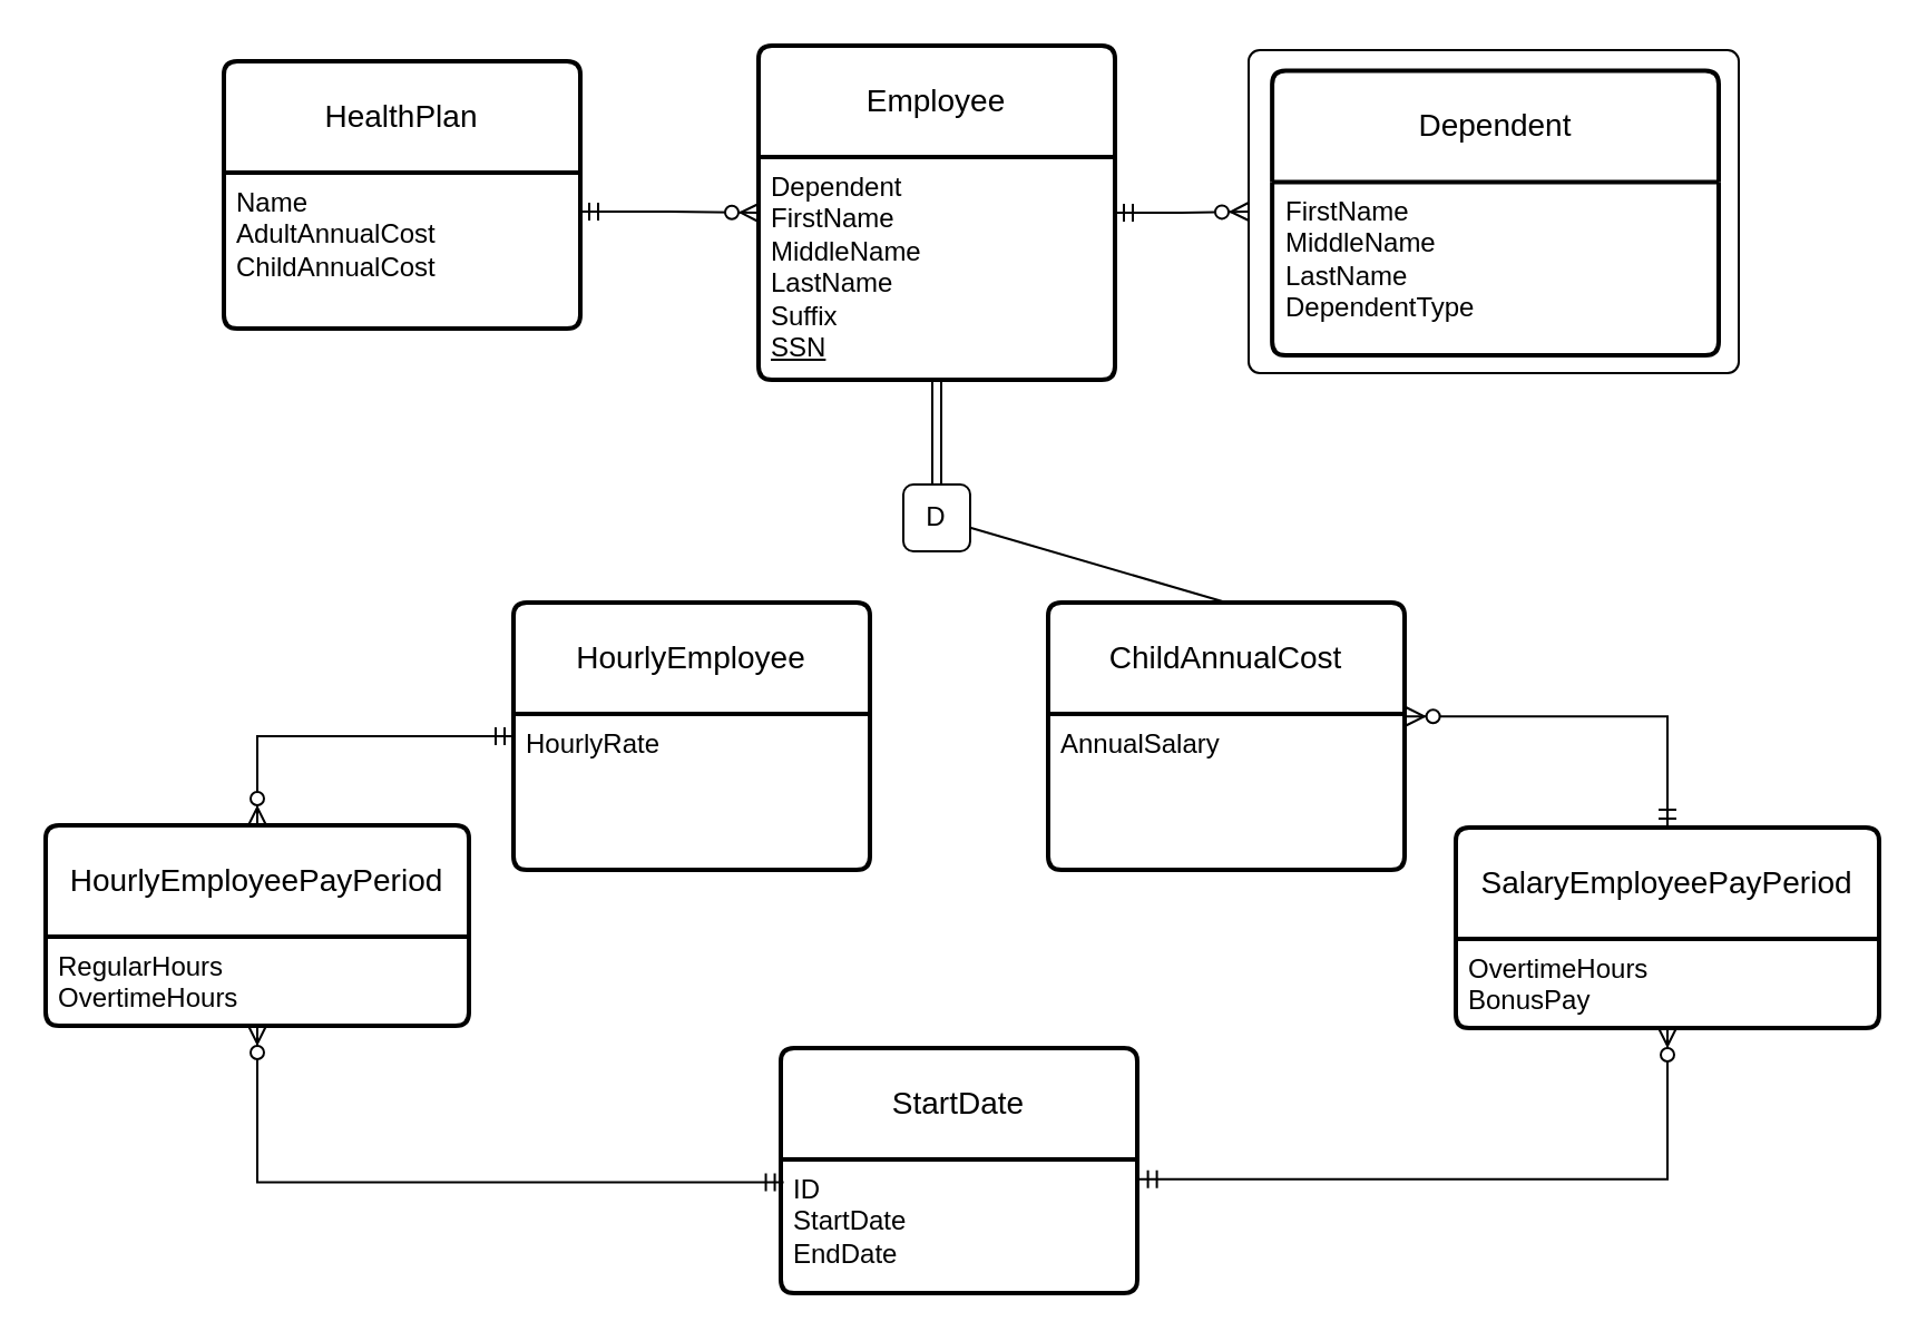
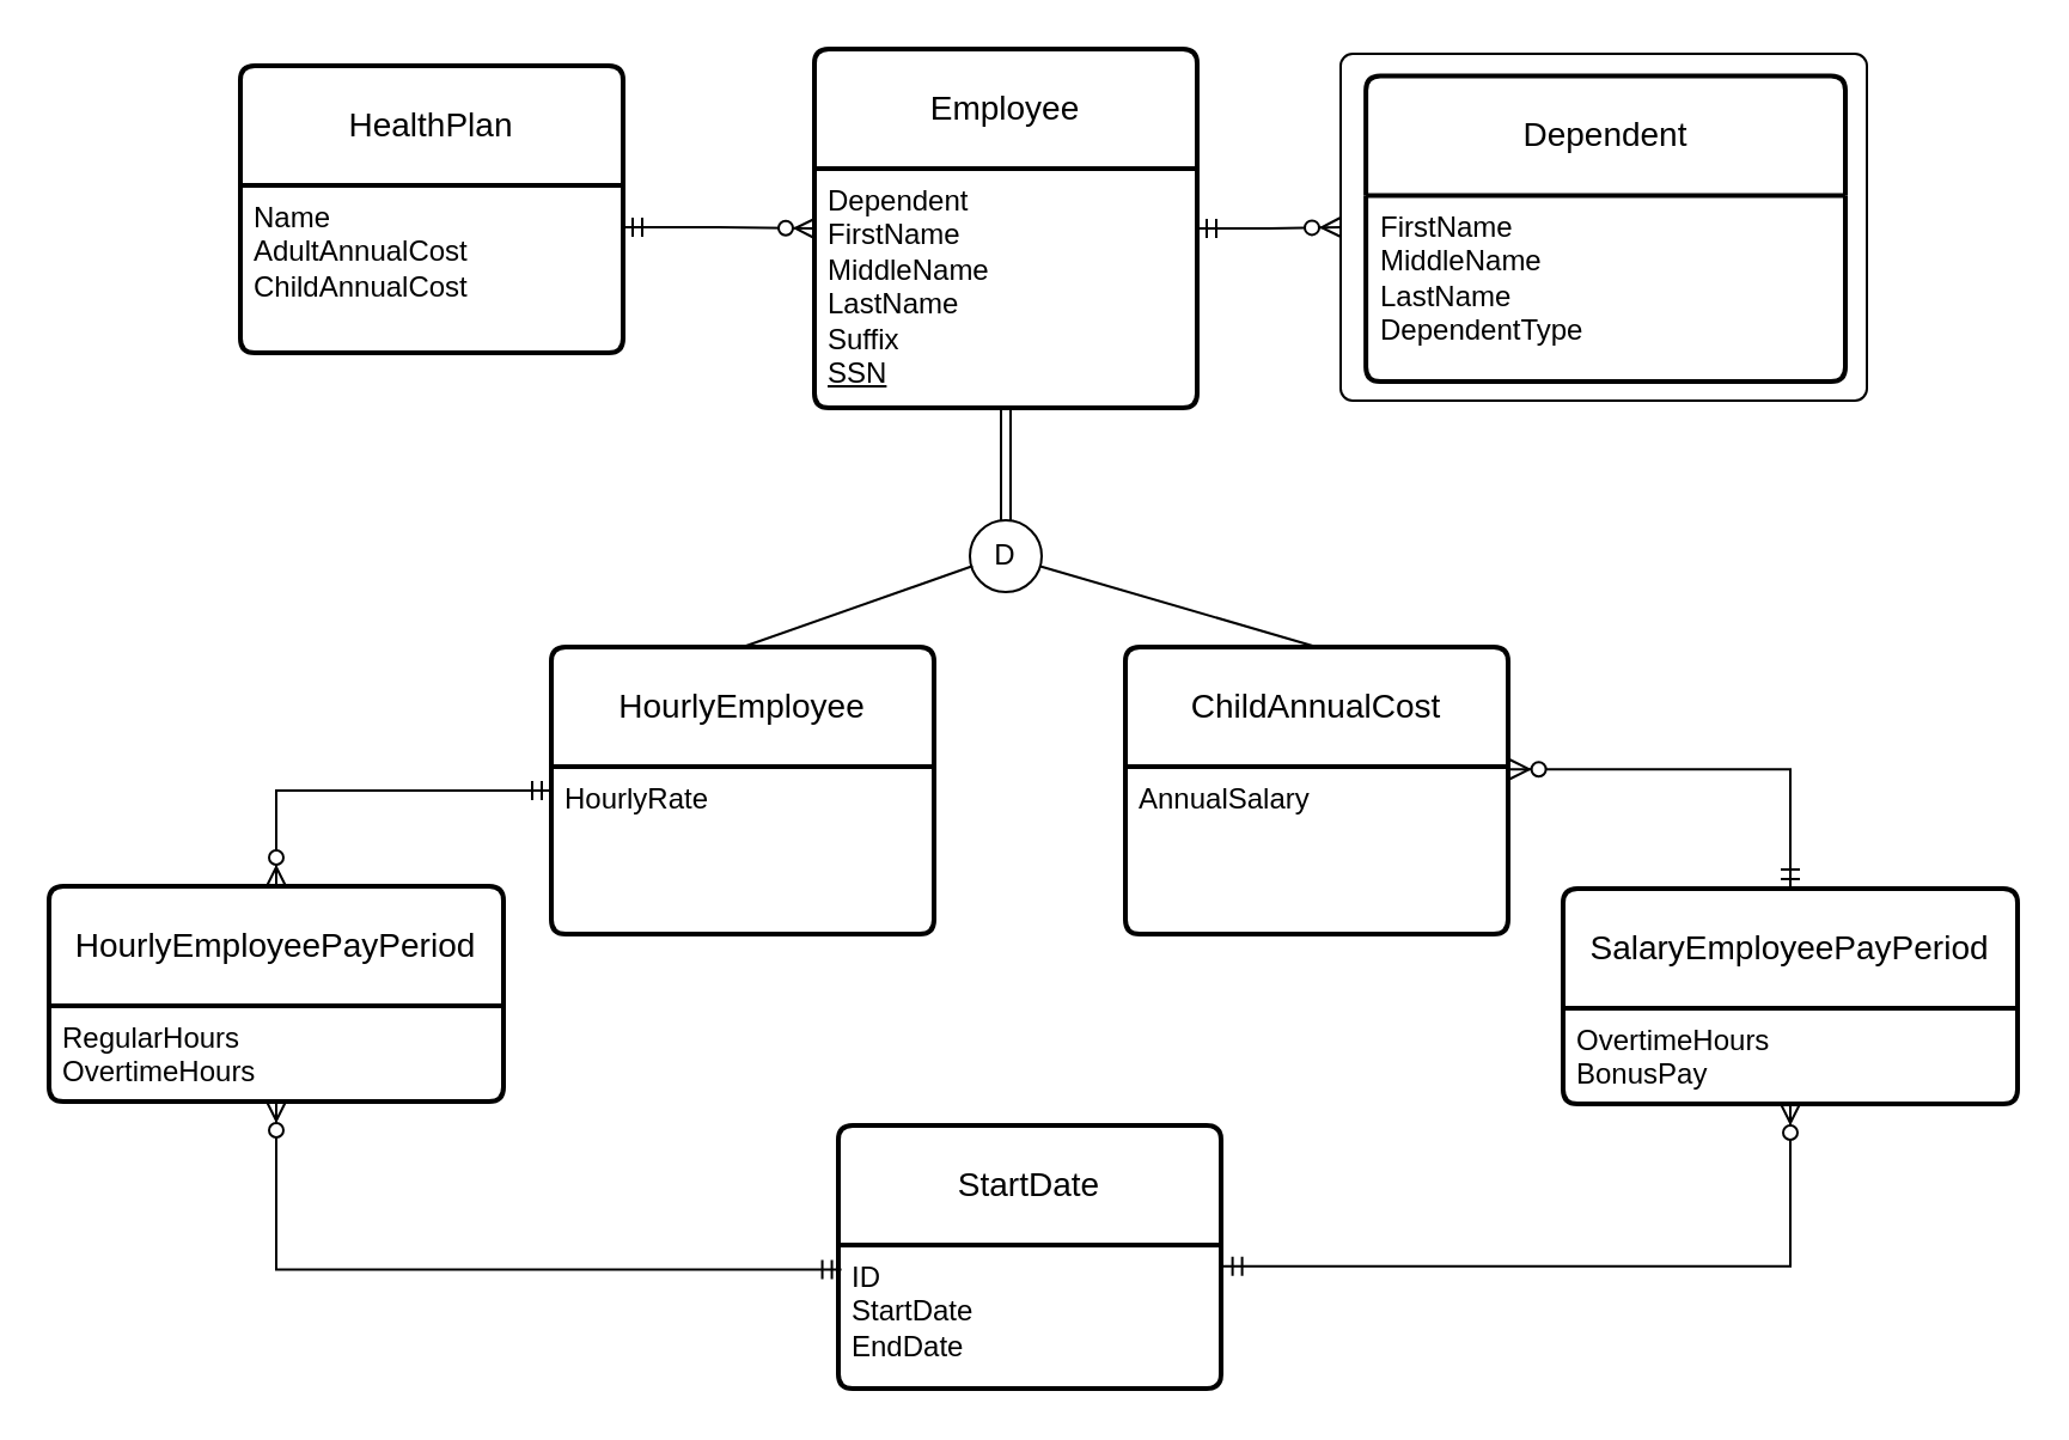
  <mxCell id="0" />
  <mxCell id="1" parent="0" />
  <mxCell id="2" value="Employee" style="swimlane;childLayout=stackLayout;horizontal=1;startSize=50;horizontalStack=0;rounded=1;fontSize=14;fontStyle=0;strokeWidth=2;resizeParent=0;resizeLast=1;shadow=0;dashed=0;align=center;arcSize=4;whiteSpace=wrap;html=1;" vertex="1" parent="1"><mxGeometry x="340" y="20" width="160" height="150" as="geometry" /></mxCell>
  <mxCell id="3" value="Dependent&lt;div&gt;FirstName&lt;/div&gt;&lt;div&gt;MiddleName&lt;/div&gt;&lt;div&gt;LastName&lt;/div&gt;&lt;div&gt;Suffix&lt;/div&gt;&lt;div&gt;&lt;u&gt;SSN&lt;/u&gt;&lt;/div&gt;" style="align=left;strokeColor=none;fillColor=none;spacingLeft=4;fontSize=12;verticalAlign=top;resizable=0;rotatable=0;part=1;html=1;" vertex="1" parent="2"><mxGeometry y="50" width="160" height="100" as="geometry" /></mxCell>
  <mxCell id="4" style="edgeStyle=orthogonalEdgeStyle;fontSize=12;html=1;endArrow=ERzeroToMany;startArrow=ERmandOne;rounded=0;entryX=0.5;entryY=0;entryDx=0;entryDy=0;" edge="1" parent="1" source="5" target="23"><mxGeometry relative="1" as="geometry" /></mxCell>
  <mxCell id="5" value="HourlyEmployee" style="swimlane;childLayout=stackLayout;horizontal=1;startSize=50;horizontalStack=0;rounded=1;fontSize=14;fontStyle=0;strokeWidth=2;resizeParent=0;resizeLast=1;shadow=0;dashed=0;align=center;arcSize=4;whiteSpace=wrap;html=1;" vertex="1" parent="1"><mxGeometry x="230" y="270" width="160" height="120" as="geometry" /></mxCell>
  <mxCell id="6" value="HourlyRate" style="align=left;strokeColor=none;fillColor=none;spacingLeft=4;fontSize=12;verticalAlign=top;resizable=0;rotatable=0;part=1;html=1;" vertex="1" parent="5"><mxGeometry y="50" width="160" height="70" as="geometry" /></mxCell>
  <mxCell id="7" value="ChildAnnualCost" style="swimlane;childLayout=stackLayout;horizontal=1;startSize=50;horizontalStack=0;rounded=1;fontSize=14;fontStyle=0;strokeWidth=2;resizeParent=0;resizeLast=1;shadow=0;dashed=0;align=center;arcSize=4;whiteSpace=wrap;html=1;" vertex="1" parent="1"><mxGeometry x="470" y="270" width="160" height="120" as="geometry" /></mxCell>
  <mxCell id="8" value="AnnualSalary" style="align=left;strokeColor=none;fillColor=none;spacingLeft=4;fontSize=12;verticalAlign=top;resizable=0;rotatable=0;part=1;html=1;" vertex="1" parent="7"><mxGeometry y="50" width="160" height="70" as="geometry" /></mxCell>
  <mxCell id="9" style="rounded=0;orthogonalLoop=1;jettySize=auto;html=1;exitX=0.5;exitY=0;exitDx=0;exitDy=0;entryX=0.5;entryY=1;entryDx=0;entryDy=0;shape=link;" edge="1" parent="1" source="10" target="3"><mxGeometry relative="1" as="geometry" /></mxCell>
- <mxCell id="10" value="D" style="whiteSpace=wrap;html=1;aspect=fixed;rounded=1;" vertex="1" parent="1"><mxGeometry x="405" y="217" width="30" height="30" as="geometry" /></mxCell>
+ <mxCell id="10" value="D" style="ellipse;whiteSpace=wrap;html=1;aspect=fixed;" vertex="1" parent="1"><mxGeometry x="405" y="217" width="30" height="30" as="geometry" /></mxCell>
  <mxCell id="11" value="" style="endArrow=none;html=1;rounded=0;entryX=0.5;entryY=0;entryDx=0;entryDy=0;" edge="1" parent="1" source="10" target="7"><mxGeometry width="50" height="50" relative="1" as="geometry"><mxPoint x="480" y="200" as="sourcePoint" /><mxPoint x="630" y="-60" as="targetPoint" /></mxGeometry></mxCell>
+ <mxCell id="12" value="" style="endArrow=none;html=1;rounded=0;entryX=0.5;entryY=0;entryDx=0;entryDy=0;exitX=0.038;exitY=0.638;exitDx=0;exitDy=0;exitPerimeter=0;" edge="1" parent="1" source="10" target="5"><mxGeometry width="50" height="50" relative="1" as="geometry"><mxPoint x="444" y="246" as="sourcePoint" /><mxPoint x="560" y="280" as="targetPoint" /></mxGeometry></mxCell>
  <mxCell id="13" value="" style="rounded=1;absoluteArcSize=1;html=1;arcSize=10;" vertex="1" parent="1"><mxGeometry x="560" y="22" width="220" height="145" as="geometry" /></mxCell>
  <mxCell id="14" value="" style="html=1;shape=mxgraph.er.anchor;whiteSpace=wrap;" vertex="1" parent="13"><mxGeometry width="109.453" height="145.0" as="geometry" /></mxCell>
  <mxCell id="15" value="Dependent" style="swimlane;childLayout=stackLayout;horizontal=1;startSize=50;horizontalStack=0;rounded=1;fontSize=14;fontStyle=0;strokeWidth=2;resizeParent=0;resizeLast=1;shadow=0;align=center;arcSize=4;whiteSpace=wrap;html=1;" vertex="1" parent="13"><mxGeometry x="10.57" y="9.19" width="200.43" height="127.81" as="geometry" /></mxCell>
  <mxCell id="16" value="FirstName&lt;div&gt;MiddleName&lt;/div&gt;&lt;div&gt;LastName&lt;/div&gt;&lt;div&gt;DependentType&lt;/div&gt;" style="align=left;strokeColor=none;fillColor=none;spacingLeft=4;fontSize=12;verticalAlign=top;resizable=0;rotatable=0;part=1;html=1;" vertex="1" parent="15"><mxGeometry y="50" width="200.43" height="77.81" as="geometry" /></mxCell>
  <mxCell id="17" value="" style="edgeStyle=orthogonalEdgeStyle;fontSize=12;html=1;endArrow=ERzeroToMany;startArrow=ERmandOne;rounded=0;exitX=1;exitY=0.25;exitDx=0;exitDy=0;entryX=0;entryY=0.5;entryDx=0;entryDy=0;" edge="1" parent="1" source="3" target="13"><mxGeometry width="100" height="100" relative="1" as="geometry"><mxPoint x="770" y="310" as="sourcePoint" /><mxPoint x="870" y="210" as="targetPoint" /></mxGeometry></mxCell>
  <mxCell id="18" value="HealthPlan" style="swimlane;childLayout=stackLayout;horizontal=1;startSize=50;horizontalStack=0;rounded=1;fontSize=14;fontStyle=0;strokeWidth=2;resizeParent=0;resizeLast=1;shadow=0;dashed=0;align=center;arcSize=4;whiteSpace=wrap;html=1;" vertex="1" parent="1"><mxGeometry x="100" y="27" width="160" height="120" as="geometry" /></mxCell>
  <mxCell id="19" value="Name&lt;div&gt;AdultAnnualCost&lt;/div&gt;&lt;div&gt;ChildAnnualCost&lt;/div&gt;" style="align=left;strokeColor=none;fillColor=none;spacingLeft=4;fontSize=12;verticalAlign=top;resizable=0;rotatable=0;part=1;html=1;" vertex="1" parent="18"><mxGeometry y="50" width="160" height="70" as="geometry" /></mxCell>
  <mxCell id="20" value="" style="edgeStyle=orthogonalEdgeStyle;fontSize=12;html=1;endArrow=ERzeroToMany;startArrow=ERmandOne;rounded=0;exitX=1;exitY=0.25;exitDx=0;exitDy=0;entryX=0;entryY=0.25;entryDx=0;entryDy=0;" edge="1" parent="1" source="19" target="3"><mxGeometry width="100" height="100" relative="1" as="geometry"><mxPoint x="360" y="490" as="sourcePoint" /><mxPoint x="460" y="390" as="targetPoint" /></mxGeometry></mxCell>
  <mxCell id="21" value="StartDate" style="swimlane;childLayout=stackLayout;horizontal=1;startSize=50;horizontalStack=0;rounded=1;fontSize=14;fontStyle=0;strokeWidth=2;resizeParent=0;resizeLast=1;shadow=0;dashed=0;align=center;arcSize=4;whiteSpace=wrap;html=1;" vertex="1" parent="1"><mxGeometry x="350" y="470" width="160" height="110" as="geometry" /></mxCell>
  <mxCell id="22" value="&lt;div&gt;ID&lt;/div&gt;&lt;div&gt;StartDate&lt;/div&gt;&lt;div&gt;EndDate&lt;/div&gt;" style="align=left;strokeColor=none;fillColor=none;spacingLeft=4;fontSize=12;verticalAlign=top;resizable=0;rotatable=0;part=1;html=1;" vertex="1" parent="21"><mxGeometry y="50" width="160" height="60" as="geometry" /></mxCell>
  <mxCell id="23" value="HourlyEmployeePayPeriod" style="swimlane;childLayout=stackLayout;horizontal=1;startSize=50;horizontalStack=0;rounded=1;fontSize=14;fontStyle=0;strokeWidth=2;resizeParent=0;resizeLast=1;shadow=0;dashed=0;align=center;arcSize=4;whiteSpace=wrap;html=1;" vertex="1" parent="1"><mxGeometry x="20" y="370" width="190" height="90" as="geometry" /></mxCell>
  <mxCell id="24" value="RegularHours&lt;div&gt;OvertimeHours&lt;/div&gt;" style="align=left;strokeColor=none;fillColor=none;spacingLeft=4;fontSize=12;verticalAlign=top;resizable=0;rotatable=0;part=1;html=1;" vertex="1" parent="23"><mxGeometry y="50" width="190" height="40" as="geometry" /></mxCell>
  <mxCell id="25" value="" style="edgeStyle=orthogonalEdgeStyle;fontSize=12;html=1;endArrow=ERzeroToMany;startArrow=ERmandOne;rounded=0;exitX=0.008;exitY=0.171;exitDx=0;exitDy=0;exitPerimeter=0;entryX=0.5;entryY=1;entryDx=0;entryDy=0;" edge="1" parent="1" source="22" target="24"><mxGeometry width="100" height="100" relative="1" as="geometry"><mxPoint x="20" y="330" as="sourcePoint" /><mxPoint x="120" y="230" as="targetPoint" /></mxGeometry></mxCell>
  <mxCell id="26" value="SalaryEmployeePayPeriod" style="swimlane;childLayout=stackLayout;horizontal=1;startSize=50;horizontalStack=0;rounded=1;fontSize=14;fontStyle=0;strokeWidth=2;resizeParent=0;resizeLast=1;shadow=0;dashed=0;align=center;arcSize=4;whiteSpace=wrap;html=1;" vertex="1" parent="1"><mxGeometry x="653" y="371" width="190" height="90" as="geometry" /></mxCell>
  <mxCell id="27" value="OvertimeHours&lt;div&gt;BonusPay&lt;/div&gt;" style="align=left;strokeColor=none;fillColor=none;spacingLeft=4;fontSize=12;verticalAlign=top;resizable=0;rotatable=0;part=1;html=1;" vertex="1" parent="26"><mxGeometry y="50" width="190" height="40" as="geometry" /></mxCell>
  <mxCell id="28" value="" style="edgeStyle=orthogonalEdgeStyle;fontSize=12;html=1;endArrow=ERzeroToMany;startArrow=ERmandOne;rounded=0;exitX=1.005;exitY=0.148;exitDx=0;exitDy=0;exitPerimeter=0;entryX=0.5;entryY=1;entryDx=0;entryDy=0;" edge="1" parent="1" source="22" target="27"><mxGeometry width="100" height="100" relative="1" as="geometry"><mxPoint x="361" y="542" as="sourcePoint" /><mxPoint x="125" y="470" as="targetPoint" /></mxGeometry></mxCell>
  <mxCell id="29" value="" style="edgeStyle=orthogonalEdgeStyle;fontSize=12;html=1;endArrow=ERzeroToMany;startArrow=ERmandOne;rounded=0;exitX=0.5;exitY=0;exitDx=0;exitDy=0;entryX=1.005;entryY=0.426;entryDx=0;entryDy=0;entryPerimeter=0;" edge="1" parent="1" source="26" target="7"><mxGeometry width="100" height="100" relative="1" as="geometry"><mxPoint x="521" y="540" as="sourcePoint" /><mxPoint x="715" y="500" as="targetPoint" /></mxGeometry></mxCell>
